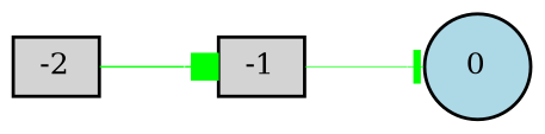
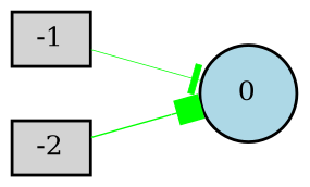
  digraph {
    rankdir=LR
    node [fillcolor=lightgray fontsize=9 shape=box style=filled]
    edge [color=green style=solid]
    -1 [height=0.2 width=0.2]
    0 [fillcolor=lightblue height=0.2 shape=circle width=0.2]
    -2 [height=0.2 width=0.2]
    -1 -> 0 [arrowhead=tee penwidth=0.25835864636694883]
-   -2 -> -1 [arrowhead=box penwidth=0.48004561216125474]
+   -2 -> 0 [arrowhead=box penwidth=0.48004561216125474]
  }
